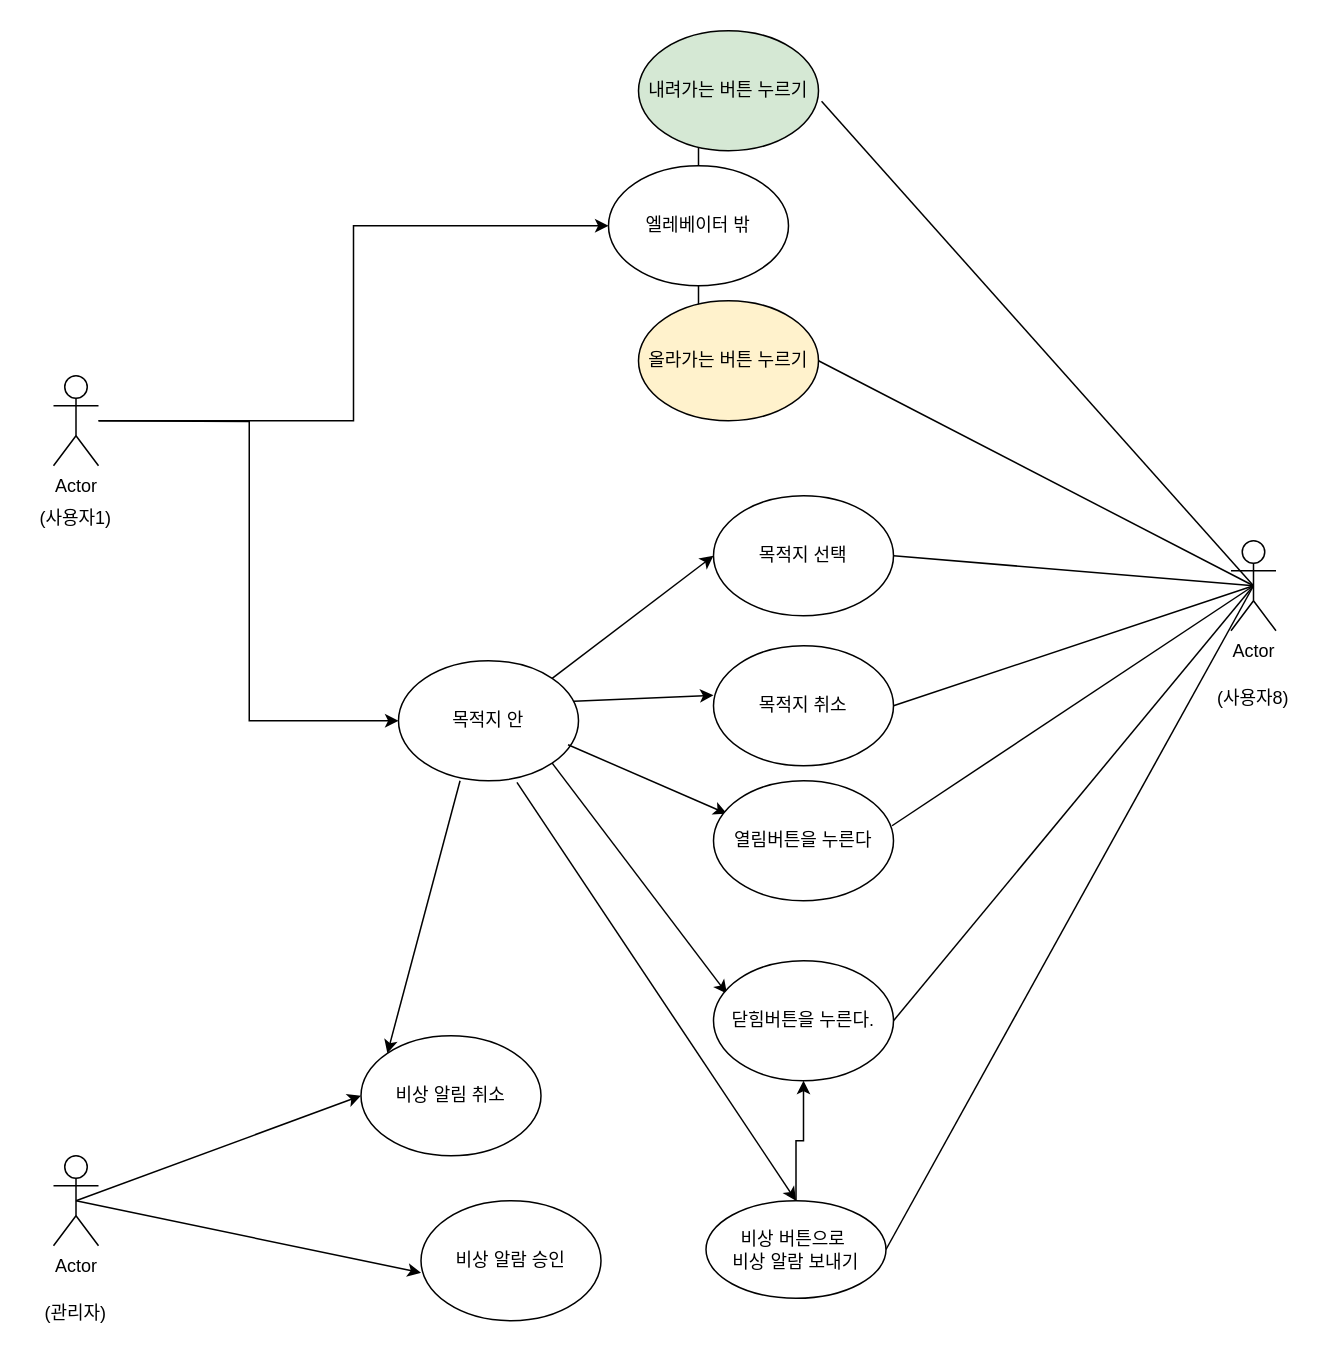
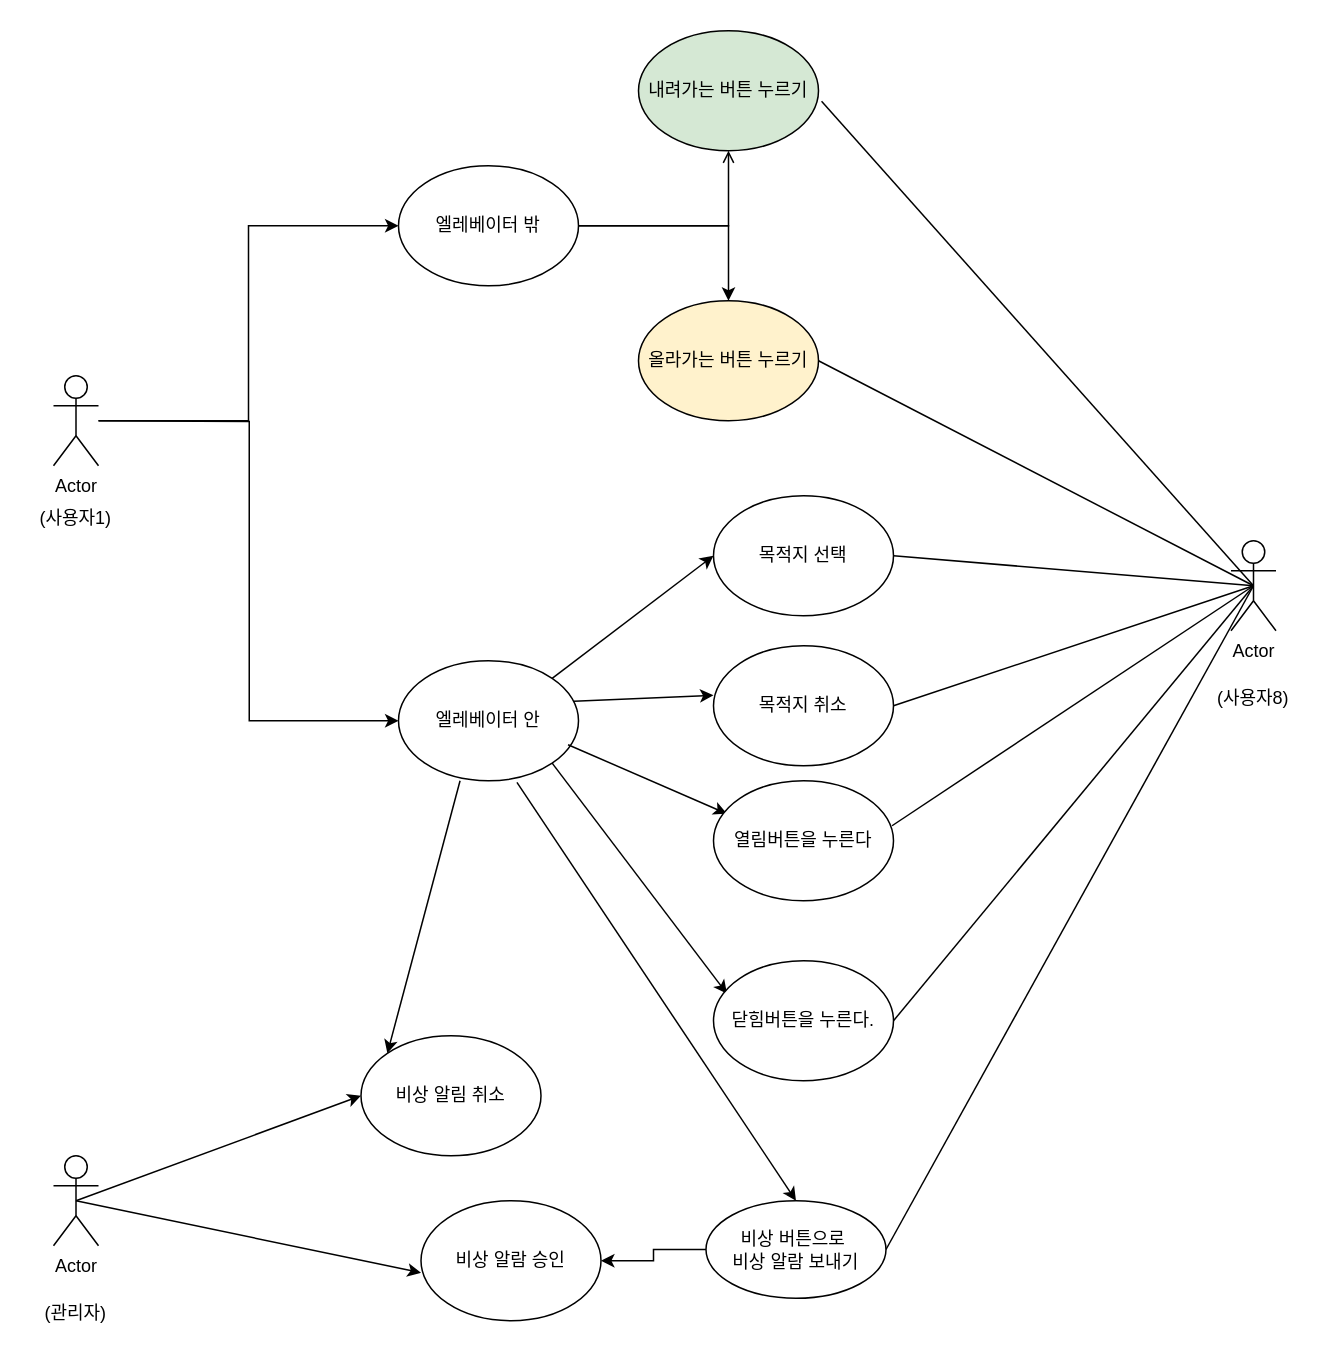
  <mxCell id="0" />
  <mxCell id="1" parent="0" />
  <mxCell id="2" value="" style="edgeStyle=orthogonalEdgeStyle;rounded=0;orthogonalLoop=1;jettySize=auto;html=1;entryX=0;entryY=0.5;entryDx=0;entryDy=0;" parent="1" source="3" target="8" edge="1"><mxGeometry relative="1" as="geometry"><mxPoint x="120" y="280" as="targetPoint" /></mxGeometry></mxCell>
  <mxCell id="3" value="Actor" style="shape=umlActor;verticalLabelPosition=bottom;verticalAlign=top;html=1;outlineConnect=0;" parent="1" vertex="1"><mxGeometry x="35" y="250" width="30" height="60" as="geometry" /></mxCell>
  <mxCell id="4" value="Actor" style="shape=umlActor;verticalLabelPosition=bottom;verticalAlign=top;html=1;outlineConnect=0;" parent="1" vertex="1"><mxGeometry x="35" y="770" width="30" height="60" as="geometry" /></mxCell>
  <mxCell id="5" value="Actor" style="shape=umlActor;verticalLabelPosition=bottom;verticalAlign=top;html=1;outlineConnect=0;" parent="1" vertex="1"><mxGeometry x="820" y="360" width="30" height="60" as="geometry" /></mxCell>
  <mxCell id="6" value="" style="edgeStyle=orthogonalEdgeStyle;rounded=0;orthogonalLoop=1;jettySize=auto;html=1;endArrow=open;" parent="1" source="8" target="11" edge="1"><mxGeometry relative="1" as="geometry" /></mxCell>
  <mxCell id="7" value="" style="edgeStyle=orthogonalEdgeStyle;rounded=0;orthogonalLoop=1;jettySize=auto;html=1;" parent="1" source="8" target="12" edge="1"><mxGeometry relative="1" as="geometry" /></mxCell>
- <mxCell id="8" value="엘레베이터 밖" style="ellipse;whiteSpace=wrap;html=1;" parent="1" vertex="1"><mxGeometry x="405" y="110" width="120" height="80" as="geometry" /></mxCell>
+ <mxCell id="8" value="엘레베이터 밖" style="ellipse;whiteSpace=wrap;html=1;" parent="1" vertex="1"><mxGeometry x="265" y="110" width="120" height="80" as="geometry" /></mxCell>
  <mxCell id="9" value="" style="edgeStyle=orthogonalEdgeStyle;rounded=0;orthogonalLoop=1;jettySize=auto;html=1;entryX=0;entryY=0.5;entryDx=0;entryDy=0;" parent="1" target="10" edge="1"><mxGeometry relative="1" as="geometry"><mxPoint x="65" y="280" as="sourcePoint" /><mxPoint x="120" y="280" as="targetPoint" /></mxGeometry></mxCell>
- <mxCell id="10" value="목적지 안" style="ellipse;whiteSpace=wrap;html=1;" parent="1" vertex="1"><mxGeometry x="265" y="440" width="120" height="80" as="geometry" /></mxCell>
+ <mxCell id="10" value="엘레베이터 안" style="ellipse;whiteSpace=wrap;html=1;" parent="1" vertex="1"><mxGeometry x="265" y="440" width="120" height="80" as="geometry" /></mxCell>
  <mxCell id="11" value="내려가는 버튼 누르기" style="ellipse;whiteSpace=wrap;html=1;fillColor=#d5e8d4;" parent="1" vertex="1"><mxGeometry x="425" y="20" width="120" height="80" as="geometry" /></mxCell>
  <mxCell id="12" value="올라가는 버튼 누르기" style="ellipse;whiteSpace=wrap;html=1;fillColor=#fff2cc;" parent="1" vertex="1"><mxGeometry x="425" y="200" width="120" height="80" as="geometry" /></mxCell>
  <mxCell id="13" value="" style="endArrow=classic;html=1;rounded=0;exitX=1;exitY=0;exitDx=0;exitDy=0;entryX=0;entryY=0.5;entryDx=0;entryDy=0;" parent="1" source="10" target="14" edge="1"><mxGeometry width="50" height="50" relative="1" as="geometry"><mxPoint x="375" y="460" as="sourcePoint" /><mxPoint x="425" y="410" as="targetPoint" /></mxGeometry></mxCell>
  <mxCell id="14" value="목적지 선택" style="ellipse;whiteSpace=wrap;html=1;" parent="1" vertex="1"><mxGeometry x="475" y="330" width="120" height="80" as="geometry" /></mxCell>
  <mxCell id="15" value="" style="endArrow=classic;html=1;rounded=0;exitX=0.975;exitY=0.338;exitDx=0;exitDy=0;exitPerimeter=0;entryX=0;entryY=0.413;entryDx=0;entryDy=0;entryPerimeter=0;" parent="1" source="10" target="17" edge="1"><mxGeometry width="50" height="50" relative="1" as="geometry"><mxPoint x="377" y="462" as="sourcePoint" /><mxPoint x="455" y="460" as="targetPoint" /></mxGeometry></mxCell>
  <mxCell id="16" value="" style="endArrow=classic;html=1;rounded=0;exitX=0.942;exitY=0.7;exitDx=0;exitDy=0;exitPerimeter=0;entryX=0.075;entryY=0.275;entryDx=0;entryDy=0;entryPerimeter=0;" parent="1" source="10" target="18" edge="1"><mxGeometry width="50" height="50" relative="1" as="geometry"><mxPoint x="385" y="487" as="sourcePoint" /><mxPoint x="455" y="530" as="targetPoint" /></mxGeometry></mxCell>
  <mxCell id="17" value="목적지 취소" style="ellipse;whiteSpace=wrap;html=1;" parent="1" vertex="1"><mxGeometry x="475" y="430" width="120" height="80" as="geometry" /></mxCell>
  <mxCell id="18" value="열림버튼을 누른다" style="ellipse;whiteSpace=wrap;html=1;" parent="1" vertex="1"><mxGeometry x="475" y="520" width="120" height="80" as="geometry" /></mxCell>
  <mxCell id="19" value="" style="endArrow=classic;html=1;rounded=0;exitX=1;exitY=1;exitDx=0;exitDy=0;entryX=0.075;entryY=0.275;entryDx=0;entryDy=0;entryPerimeter=0;" parent="1" source="10" target="20" edge="1"><mxGeometry width="50" height="50" relative="1" as="geometry"><mxPoint x="355" y="520" as="sourcePoint" /><mxPoint x="432" y="554" as="targetPoint" /></mxGeometry></mxCell>
  <mxCell id="20" value="닫힘버튼을 누른다." style="ellipse;whiteSpace=wrap;html=1;" parent="1" vertex="1"><mxGeometry x="475" y="640" width="120" height="80" as="geometry" /></mxCell>
  <mxCell id="21" value="" style="endArrow=classic;html=1;rounded=0;exitX=0.658;exitY=1.013;exitDx=0;exitDy=0;entryX=0.5;entryY=0;entryDx=0;entryDy=0;exitPerimeter=0;" parent="1" source="10" target="23" edge="1"><mxGeometry width="50" height="50" relative="1" as="geometry"><mxPoint x="328.5" y="520" as="sourcePoint" /><mxPoint x="322" y="740" as="targetPoint" /></mxGeometry></mxCell>
- <mxCell id="22" value="" style="edgeStyle=orthogonalEdgeStyle;rounded=0;orthogonalLoop=1;jettySize=auto;html=1;" parent="1" source="23" target="20" edge="1"><mxGeometry relative="1" as="geometry" /></mxCell>
+ <mxCell id="22" value="" style="edgeStyle=orthogonalEdgeStyle;rounded=0;orthogonalLoop=1;jettySize=auto;html=1;" parent="1" source="23" target="29" edge="1"><mxGeometry relative="1" as="geometry" /></mxCell>
  <mxCell id="23" value="비상 버튼으로&amp;nbsp;&lt;br&gt;비상 알람 보내기" style="ellipse;whiteSpace=wrap;html=1;" parent="1" vertex="1"><mxGeometry x="470" y="800" width="120" height="65" as="geometry" /></mxCell>
  <mxCell id="24" value="" style="endArrow=classic;html=1;rounded=0;entryX=0;entryY=0;entryDx=0;entryDy=0;exitX=0.342;exitY=1;exitDx=0;exitDy=0;exitPerimeter=0;" parent="1" source="10" target="25" edge="1"><mxGeometry width="50" height="50" relative="1" as="geometry"><mxPoint x="345" y="530" as="sourcePoint" /><mxPoint x="400" y="566" as="targetPoint" /></mxGeometry></mxCell>
  <mxCell id="25" value="비상 알림 취소" style="ellipse;whiteSpace=wrap;html=1;" parent="1" vertex="1"><mxGeometry x="240" y="690" width="120" height="80" as="geometry" /></mxCell>
  <mxCell id="26" value="(사용자1)" style="text;html=1;strokeColor=none;fillColor=none;align=center;verticalAlign=middle;whiteSpace=wrap;rounded=0;" parent="1" vertex="1"><mxGeometry x="20" y="330" width="60" height="30" as="geometry" /></mxCell>
  <mxCell id="27" value="" style="endArrow=classic;html=1;rounded=0;exitX=0.5;exitY=0.5;exitDx=0;exitDy=0;exitPerimeter=0;entryX=0;entryY=0.5;entryDx=0;entryDy=0;" parent="1" source="4" target="25" edge="1"><mxGeometry width="50" height="50" relative="1" as="geometry"><mxPoint x="60" y="810" as="sourcePoint" /><mxPoint x="285" y="790" as="targetPoint" /></mxGeometry></mxCell>
  <mxCell id="28" value="(관리자)" style="text;html=1;strokeColor=none;fillColor=none;align=center;verticalAlign=middle;whiteSpace=wrap;rounded=0;" parent="1" vertex="1"><mxGeometry x="20" y="860" width="60" height="30" as="geometry" /></mxCell>
  <mxCell id="29" value="비상 알람 승인" style="ellipse;whiteSpace=wrap;html=1;" parent="1" vertex="1"><mxGeometry x="280" y="800" width="120" height="80" as="geometry" /></mxCell>
  <mxCell id="30" value="" style="endArrow=classic;html=1;rounded=0;exitX=0.5;exitY=0.5;exitDx=0;exitDy=0;exitPerimeter=0;entryX=0;entryY=0.6;entryDx=0;entryDy=0;entryPerimeter=0;" parent="1" source="4" target="29" edge="1"><mxGeometry width="50" height="50" relative="1" as="geometry"><mxPoint x="60" y="810" as="sourcePoint" /><mxPoint x="475" y="910" as="targetPoint" /></mxGeometry></mxCell>
  <mxCell id="31" value="" style="endArrow=none;html=1;rounded=0;exitX=1;exitY=0.5;exitDx=0;exitDy=0;entryX=0.5;entryY=0.5;entryDx=0;entryDy=0;entryPerimeter=0;" edge="1" parent="1" source="14" target="5"><mxGeometry width="50" height="50" relative="1" as="geometry"><mxPoint x="780" y="510" as="sourcePoint" /><mxPoint x="830" y="460" as="targetPoint" /></mxGeometry></mxCell>
  <mxCell id="32" value="" style="endArrow=none;html=1;rounded=0;exitX=1;exitY=0.5;exitDx=0;exitDy=0;entryX=0.5;entryY=0.5;entryDx=0;entryDy=0;entryPerimeter=0;" edge="1" parent="1" source="17" target="5"><mxGeometry width="50" height="50" relative="1" as="geometry"><mxPoint x="605" y="380" as="sourcePoint" /><mxPoint x="980" y="400" as="targetPoint" /></mxGeometry></mxCell>
  <mxCell id="33" value="" style="endArrow=none;html=1;rounded=0;exitX=0.992;exitY=0.375;exitDx=0;exitDy=0;entryX=0.5;entryY=0.5;entryDx=0;entryDy=0;entryPerimeter=0;exitPerimeter=0;" edge="1" parent="1" source="18" target="5"><mxGeometry width="50" height="50" relative="1" as="geometry"><mxPoint x="605" y="480" as="sourcePoint" /><mxPoint x="970" y="390" as="targetPoint" /></mxGeometry></mxCell>
  <mxCell id="34" value="" style="endArrow=none;html=1;rounded=0;exitX=1;exitY=0.5;exitDx=0;exitDy=0;entryX=0.5;entryY=0.5;entryDx=0;entryDy=0;entryPerimeter=0;" edge="1" parent="1" source="20" target="5"><mxGeometry width="50" height="50" relative="1" as="geometry"><mxPoint x="604" y="560" as="sourcePoint" /><mxPoint x="830" y="390" as="targetPoint" /></mxGeometry></mxCell>
  <mxCell id="35" value="" style="endArrow=none;html=1;rounded=0;exitX=1;exitY=0.5;exitDx=0;exitDy=0;entryX=0.5;entryY=0.5;entryDx=0;entryDy=0;entryPerimeter=0;" edge="1" parent="1" source="23" target="5"><mxGeometry width="50" height="50" relative="1" as="geometry"><mxPoint x="605" y="690" as="sourcePoint" /><mxPoint x="840" y="400" as="targetPoint" /></mxGeometry></mxCell>
  <mxCell id="36" value="" style="endArrow=none;html=1;rounded=0;exitX=1;exitY=0.5;exitDx=0;exitDy=0;entryX=0.5;entryY=0.5;entryDx=0;entryDy=0;entryPerimeter=0;" edge="1" parent="1" source="12" target="5"><mxGeometry width="50" height="50" relative="1" as="geometry"><mxPoint x="605" y="380" as="sourcePoint" /><mxPoint x="830" y="390" as="targetPoint" /></mxGeometry></mxCell>
  <mxCell id="37" value="" style="endArrow=none;html=1;rounded=0;exitX=1.017;exitY=0.588;exitDx=0;exitDy=0;entryX=0.5;entryY=0.5;entryDx=0;entryDy=0;entryPerimeter=0;exitPerimeter=0;" edge="1" parent="1" source="11" target="5"><mxGeometry width="50" height="50" relative="1" as="geometry"><mxPoint x="555" y="250" as="sourcePoint" /><mxPoint x="840" y="400" as="targetPoint" /></mxGeometry></mxCell>
  <mxCell id="38" value="(사용자8)" style="text;html=1;strokeColor=none;fillColor=none;align=center;verticalAlign=middle;whiteSpace=wrap;rounded=0;" vertex="1" parent="1"><mxGeometry x="805" y="450" width="60" height="30" as="geometry" /></mxCell>
